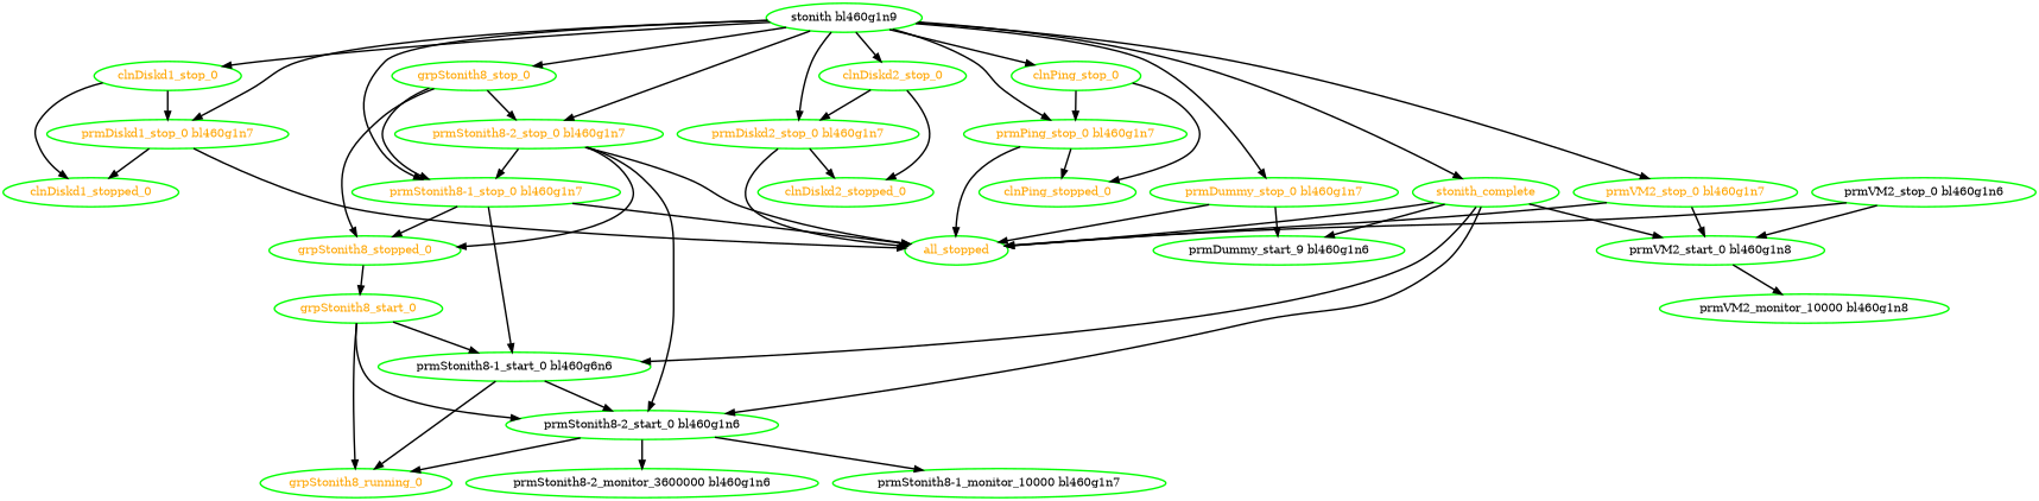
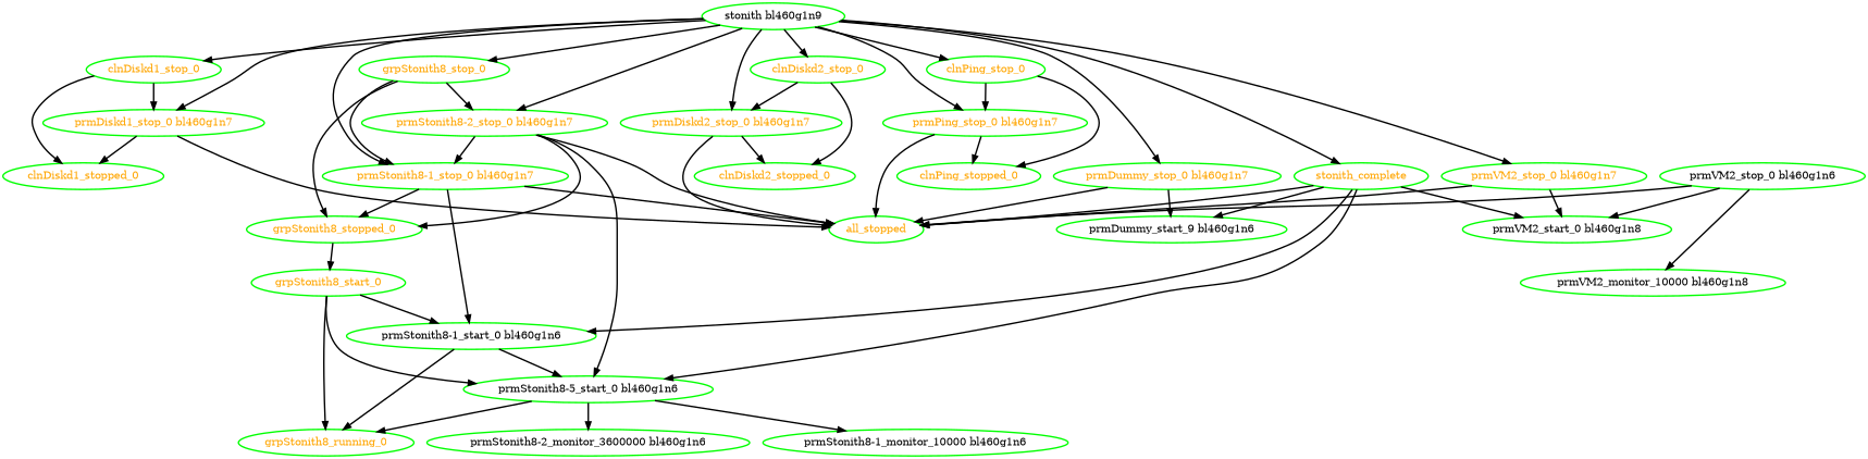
  digraph {
    node [color=green fontcolor=orange style=bold]
    edge [style=bold]
    clnDiskd1_stop_0
    clnDiskd1_stopped_0
    "prmDiskd1_stop_0 bl460g1n7"
    all_stopped
    clnDiskd2_stop_0
    clnDiskd2_stopped_0
    "prmDiskd2_stop_0 bl460g1n7"
    clnPing_stop_0
    clnPing_stopped_0
    "prmPing_stop_0 bl460g1n7"
    grpStonith8_start_0
    grpStonith8_running_0
-   "prmStonith8-1_start_0 bl460g1n6" [fontcolor=black label="prmStonith8-1_start_0 bl460g6n6"]
-   "prmStonith8-2_start_0 bl460g1n6" [fontcolor=black]
-   "prmStonith8-1_monitor_10000 bl460g1n6" [fontcolor=black label="prmStonith8-1_monitor_10000 bl460g1n7"]
+   "prmStonith8-1_start_0 bl460g1n6" [fontcolor=black]
+   "prmStonith8-2_start_0 bl460g1n6" [fontcolor=black label="prmStonith8-5_start_0 bl460g1n6"]
+   "prmStonith8-1_monitor_10000 bl460g1n6" [fontcolor=black]
    "prmStonith8-2_monitor_3600000 bl460g1n6" [fontcolor=black]
    grpStonith8_stop_0
    grpStonith8_stopped_0
    "prmStonith8-1_stop_0 bl460g1n7"
    "prmStonith8-2_stop_0 bl460g1n7"
    n21 [fontcolor=black label="prmDummy_start_9 bl460g1n6"]
    "prmDummy_stop_0 bl460g1n7"
    "prmVM2_monitor_10000 bl460g1n8" [fontcolor=black]
    "prmVM2_start_0 bl460g1n8" [fontcolor=black]
    "prmVM2_stop_0 bl460g1n6" [fontcolor=black]
    "prmVM2_stop_0 bl460g1n7"
    n27 [fontcolor=black label="stonith bl460g1n9"]
    stonith_complete
    clnDiskd1_stop_0 -> clnDiskd1_stopped_0
    clnDiskd1_stop_0 -> "prmDiskd1_stop_0 bl460g1n7"
    "prmDiskd1_stop_0 bl460g1n7" -> clnDiskd1_stopped_0
    "prmDiskd1_stop_0 bl460g1n7" -> all_stopped
    clnDiskd2_stop_0 -> clnDiskd2_stopped_0
    clnDiskd2_stop_0 -> "prmDiskd2_stop_0 bl460g1n7"
    "prmDiskd2_stop_0 bl460g1n7" -> all_stopped
    "prmDiskd2_stop_0 bl460g1n7" -> clnDiskd2_stopped_0
    clnPing_stop_0 -> clnPing_stopped_0
    clnPing_stop_0 -> "prmPing_stop_0 bl460g1n7"
    "prmPing_stop_0 bl460g1n7" -> all_stopped
    "prmPing_stop_0 bl460g1n7" -> clnPing_stopped_0
    grpStonith8_start_0 -> grpStonith8_running_0
    grpStonith8_start_0 -> "prmStonith8-1_start_0 bl460g1n6"
    grpStonith8_start_0 -> "prmStonith8-2_start_0 bl460g1n6"
    "prmStonith8-1_start_0 bl460g1n6" -> grpStonith8_running_0
    "prmStonith8-1_start_0 bl460g1n6" -> "prmStonith8-2_start_0 bl460g1n6"
    "prmStonith8-2_start_0 bl460g1n6" -> grpStonith8_running_0
    "prmStonith8-2_start_0 bl460g1n6" -> "prmStonith8-1_monitor_10000 bl460g1n6"
    "prmStonith8-2_start_0 bl460g1n6" -> "prmStonith8-2_monitor_3600000 bl460g1n6"
    grpStonith8_stop_0 -> grpStonith8_stopped_0
    grpStonith8_stop_0 -> "prmStonith8-1_stop_0 bl460g1n7"
    grpStonith8_stop_0 -> "prmStonith8-2_stop_0 bl460g1n7"
    grpStonith8_stopped_0 -> grpStonith8_start_0
    "prmStonith8-1_stop_0 bl460g1n7" -> all_stopped
    "prmStonith8-1_stop_0 bl460g1n7" -> "prmStonith8-1_start_0 bl460g1n6"
    "prmStonith8-1_stop_0 bl460g1n7" -> grpStonith8_stopped_0
    "prmStonith8-2_stop_0 bl460g1n7" -> all_stopped
    "prmStonith8-2_stop_0 bl460g1n7" -> "prmStonith8-2_start_0 bl460g1n6"
    "prmStonith8-2_stop_0 bl460g1n7" -> grpStonith8_stopped_0
    "prmStonith8-2_stop_0 bl460g1n7" -> "prmStonith8-1_stop_0 bl460g1n7"
    "prmDummy_stop_0 bl460g1n7" -> all_stopped
    "prmDummy_stop_0 bl460g1n7" -> n21
-   "prmVM2_start_0 bl460g1n8" -> "prmVM2_monitor_10000 bl460g1n8"
+   "prmVM2_stop_0 bl460g1n6" -> "prmVM2_monitor_10000 bl460g1n8"
    "prmVM2_stop_0 bl460g1n6" -> all_stopped
    "prmVM2_stop_0 bl460g1n6" -> "prmVM2_start_0 bl460g1n8"
    "prmVM2_stop_0 bl460g1n7" -> all_stopped
    "prmVM2_stop_0 bl460g1n7" -> "prmVM2_start_0 bl460g1n8"
    n27 -> clnDiskd1_stop_0
    n27 -> "prmDiskd1_stop_0 bl460g1n7"
    n27 -> clnDiskd2_stop_0
    n27 -> "prmDiskd2_stop_0 bl460g1n7"
    n27 -> clnPing_stop_0
    n27 -> "prmPing_stop_0 bl460g1n7"
    n27 -> grpStonith8_stop_0
    n27 -> "prmStonith8-1_stop_0 bl460g1n7"
    n27 -> "prmStonith8-2_stop_0 bl460g1n7"
    n27 -> "prmDummy_stop_0 bl460g1n7"
    n27 -> "prmVM2_stop_0 bl460g1n7"
    n27 -> stonith_complete
    stonith_complete -> all_stopped
    stonith_complete -> "prmStonith8-1_start_0 bl460g1n6"
    stonith_complete -> "prmStonith8-2_start_0 bl460g1n6"
    stonith_complete -> n21
    stonith_complete -> "prmVM2_start_0 bl460g1n8"
  }
